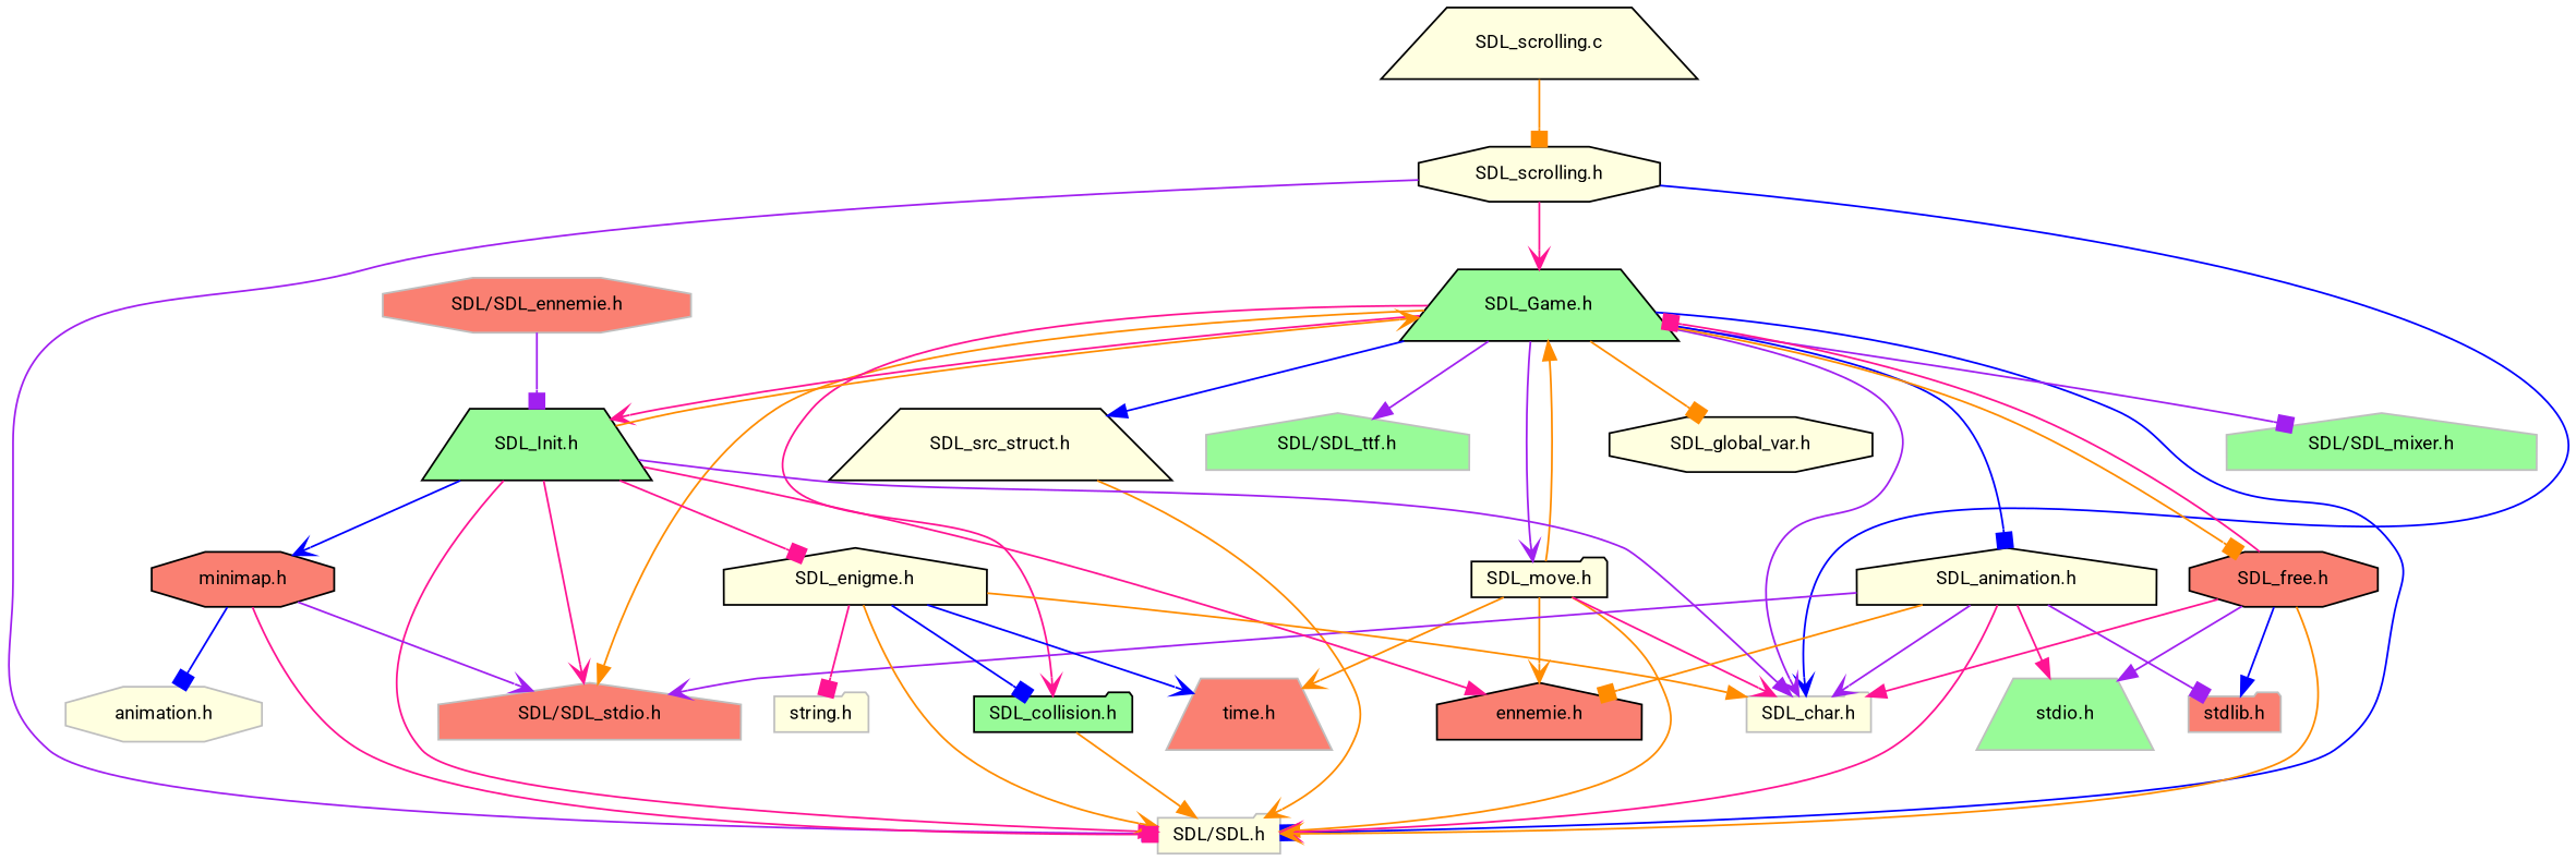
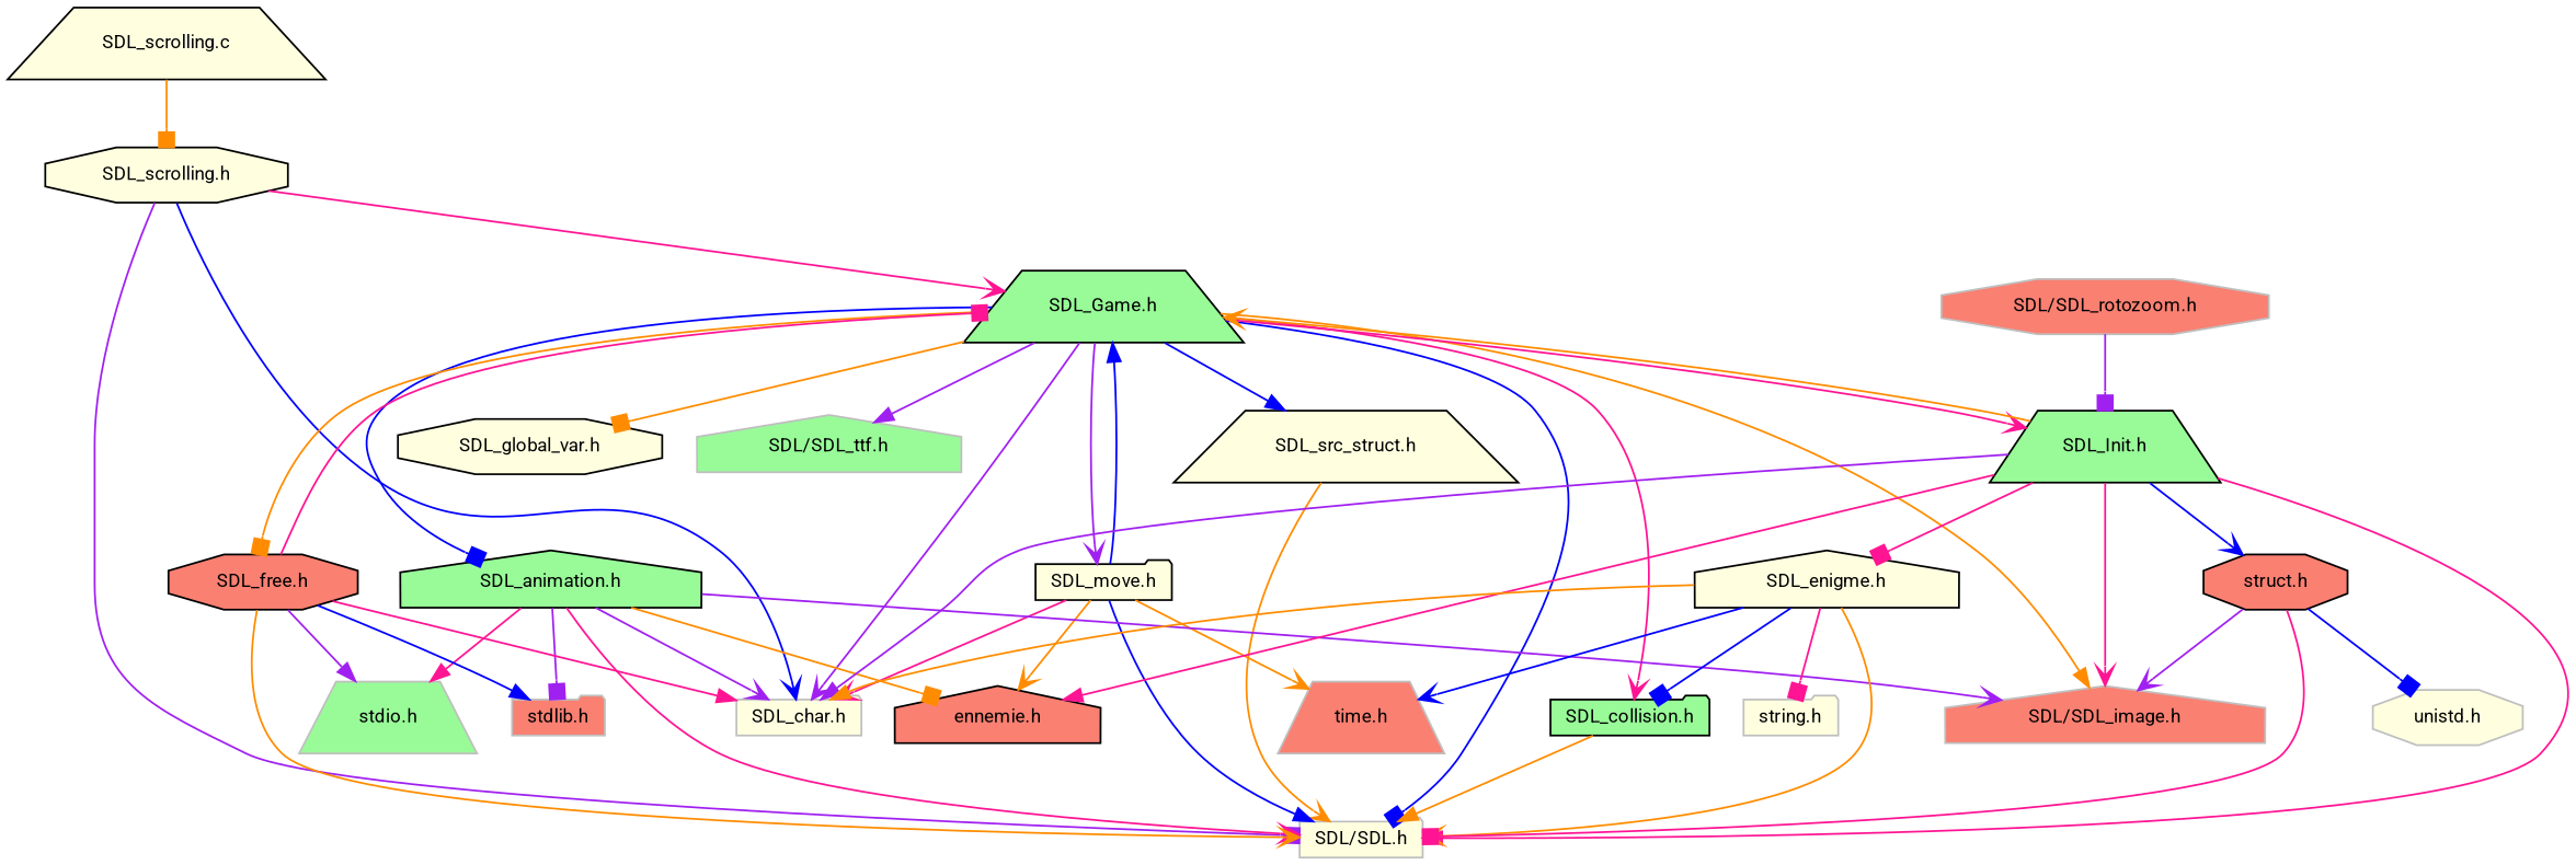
  digraph {
    node [color=black fillcolor=lightyellow fontname=Roboto fontsize=10 shape=trapezium style=filled]
    edge [arrowhead=vee color=darkorange fontname=Roboto fontsize=10 labelfontname=Roboto labelfontsize=10 style=solid]
    n1 [fontcolor=black height=0.2 label="SDL_scrolling.c" width=0.4]
    n2 [height=0.2 label="SDL_scrolling.h" shape=octagon width=0.4]
    n3 [color=grey75 height=0.2 label="SDL/SDL.h" shape=folder width=0.4]
    n4 [color=grey75 height=0.2 label="SDL_char.h" shape=folder width=0.4]
    n5 [fillcolor=palegreen height=0.2 label="SDL_Game.h" width=0.4]
-   n6 [color=grey75 fillcolor=salmon height=0.2 label="SDL/SDL_stdio.h" shape=house width=0.4]
-   n7 [color=grey75 fillcolor=palegreen height=0.2 label="SDL/SDL_mixer.h" shape=house width=0.4]
+   n6 [color=grey75 fillcolor=salmon height=0.2 label="SDL/SDL_image.h" shape=house width=0.4]
    n8 [color=grey75 fillcolor=palegreen height=0.2 label="SDL/SDL_ttf.h" shape=house width=0.4]
    n9 [height=0.2 label="SDL_src_struct.h" width=0.4]
    n10 [height=0.2 label="SDL_move.h" shape=folder width=0.4]
-   n11 [height=0.2 label="SDL_animation.h" shape=house width=0.4]
+   n11 [fillcolor=palegreen height=0.2 label="SDL_animation.h" shape=house width=0.4]
    n12 [fillcolor=palegreen height=0.2 label="SDL_collision.h" shape=folder width=0.4]
    n13 [fillcolor=salmon height=0.2 label="SDL_free.h" shape=octagon width=0.4]
    n14 [fillcolor=palegreen height=0.2 label="SDL_Init.h" width=0.4]
    n15 [height=0.2 label="SDL_global_var.h" shape=octagon width=0.4]
    n16 [color=grey75 fillcolor=salmon height=0.2 label="time.h" width=0.4]
    n17 [fillcolor=salmon height=0.2 label="ennemie.h" shape=house width=0.4]
    n18 [color=grey75 fillcolor=salmon height=0.2 label="stdlib.h" shape=folder width=0.4]
    n19 [color=grey75 fillcolor=palegreen height=0.2 label="stdio.h" width=0.4]
    n20 [height=0.2 label="SDL_enigme.h" shape=house width=0.4]
-   n21 [fillcolor=salmon height=0.2 label="minimap.h" shape=octagon width=0.4]
+   n21 [fillcolor=salmon height=0.2 label="struct.h" shape=octagon width=0.4]
    n22 [color=grey75 height=0.2 label="string.h" shape=folder width=0.4]
-   n23 [color=grey75 height=0.2 label="animation.h" shape=octagon width=0.4]
-   n24 [color=grey75 fillcolor=salmon height=0.2 label="SDL/SDL_ennemie.h" shape=octagon width=0.4]
+   n23 [color=grey75 height=0.2 label="unistd.h" shape=octagon width=0.4]
+   n24 [color=grey75 fillcolor=salmon height=0.2 label="SDL/SDL_rotozoom.h" shape=octagon width=0.4]
    n1 -> n2 [arrowhead=box]
    n2 -> n3 [arrowhead=box color=purple]
    n2 -> n4 [color=blue]
    n2 -> n5 [color=deeppink]
    n5 -> n3 [arrowhead=box color=blue]
    n5 -> n4 [color=purple]
    n5 -> n6 [arrowhead=normal]
-   n5 -> n7 [arrowhead=box color=purple]
    n5 -> n8 [arrowhead=normal color=purple]
    n5 -> n9 [arrowhead=normal color=blue]
    n5 -> n10 [color=purple]
    n5 -> n11 [arrowhead=box color=blue]
    n5 -> n12 [color=deeppink]
    n5 -> n13 [arrowhead=box]
    n5 -> n14 [color=deeppink]
    n5 -> n15 [arrowhead=box]
    n9 -> n3
-   n10 -> n3 [arrowhead=normal]
+   n10 -> n3 [arrowhead=normal color=blue]
    n10 -> n4 [color=deeppink]
-   n10 -> n5 [arrowhead=normal]
+   n10 -> n5 [arrowhead=normal color=blue]
    n10 -> n16
    n10 -> n17
    n11 -> n3 [color=deeppink]
    n11 -> n4 [color=purple]
    n11 -> n6 [color=purple]
    n11 -> n17 [arrowhead=box]
    n11 -> n18 [arrowhead=box color=purple]
    n11 -> n19 [arrowhead=normal color=deeppink]
    n12 -> n3 [arrowhead=normal]
    n13 -> n3
    n13 -> n4 [arrowhead=normal color=deeppink]
    n13 -> n5 [arrowhead=box color=deeppink]
    n13 -> n18 [arrowhead=normal color=blue]
    n13 -> n19 [arrowhead=normal color=purple]
    n14 -> n3 [arrowhead=normal color=deeppink]
    n14 -> n4 [arrowhead=normal color=purple]
    n14 -> n5
    n14 -> n6 [color=deeppink]
    n14 -> n17 [arrowhead=normal color=deeppink]
    n14 -> n20 [arrowhead=box color=deeppink]
    n14 -> n21 [color=blue]
    n20 -> n3
    n20 -> n4 [arrowhead=normal]
    n20 -> n12 [arrowhead=box color=blue]
    n20 -> n16 [color=blue]
    n20 -> n22 [arrowhead=box color=deeppink]
    n21 -> n3 [arrowhead=box color=deeppink]
    n21 -> n6 [color=purple]
    n21 -> n23 [arrowhead=box color=blue]
    n24 -> n14 [arrowhead=box color=purple]
  }
